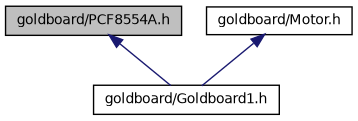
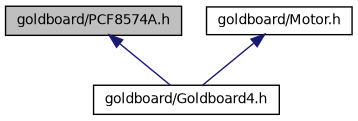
  digraph {
    node [color=black fillcolor=white fontname=Helvetica fontsize=10 shape=record style=filled]
    edge [color=midnightblue dir=back fontname=Helvetica fontsize=10 labelfontname=Helvetica labelfontsize=10 style=solid]
-   n1 [fillcolor=grey75 fontcolor=black height=0.2 label="goldboard/PCF8554A.h" width=0.4]
-   n2 [height=0.2 label="goldboard/Goldboard1.h" width=0.4]
+   n1 [fillcolor=grey75 fontcolor=black height=0.2 label="goldboard/PCF8574A.h" width=0.4]
+   n2 [height=0.2 label="goldboard/Goldboard4.h" width=0.4]
    n3 [height=0.2 label="goldboard/Motor.h" width=0.4]
    n1 -> n2
    n3 -> n2
  }
